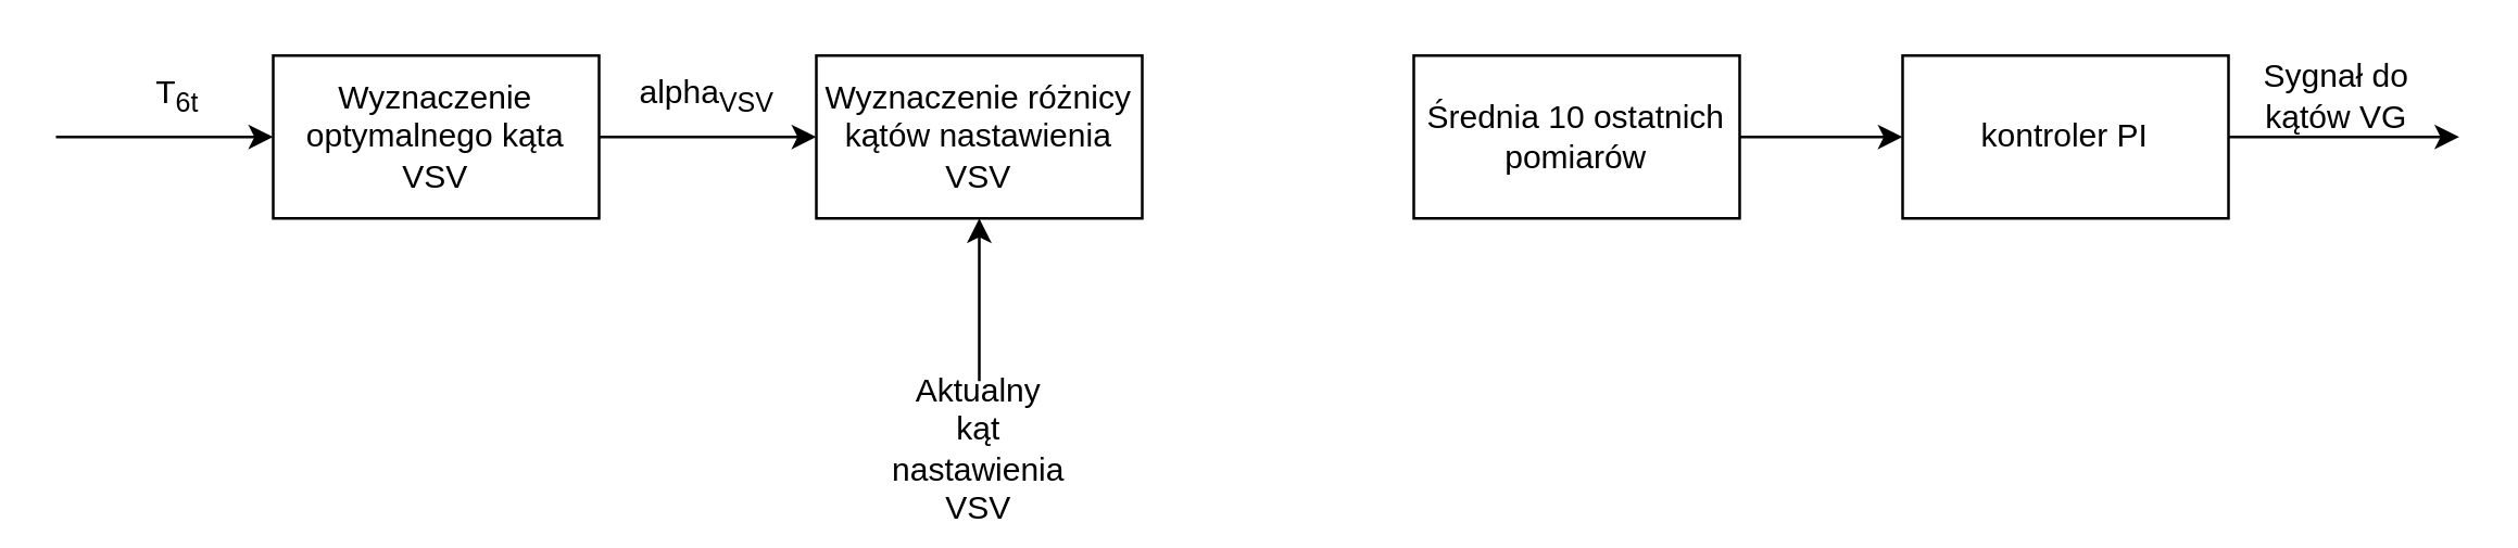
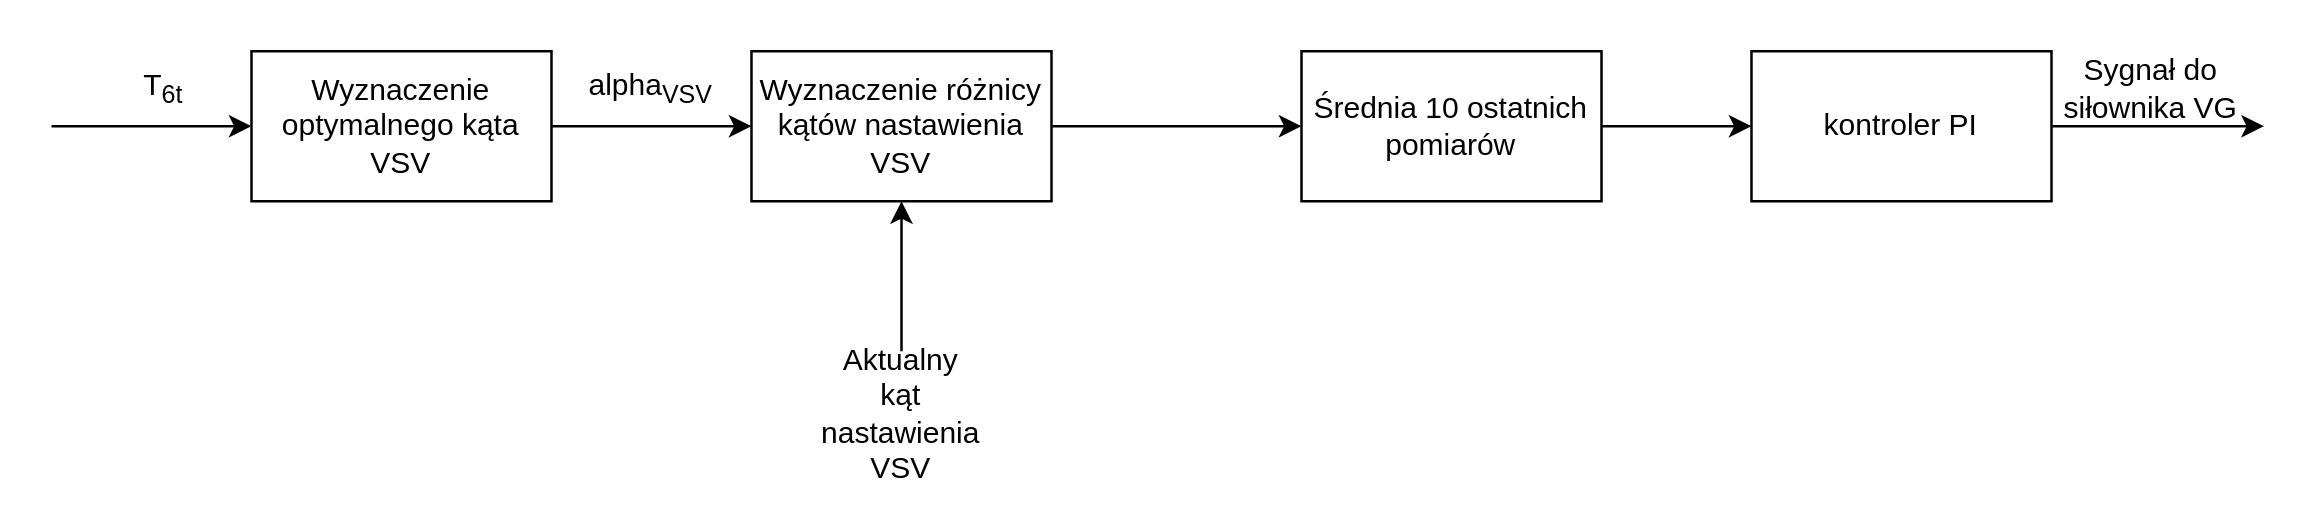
  <mxCell id="0" />
  <mxCell id="1" parent="0" />
  <mxCell id="2" value="" style="edgeStyle=orthogonalEdgeStyle;rounded=0;orthogonalLoop=1;jettySize=auto;html=1;" parent="1" source="3" edge="1"><mxGeometry relative="1" as="geometry"><mxPoint x="300" y="50" as="targetPoint" /></mxGeometry></mxCell>
  <mxCell id="3" value="Wyznaczenie optymalnego kąta VSV" style="rounded=0;whiteSpace=wrap;html=1;" parent="1" vertex="1"><mxGeometry x="100" y="20" width="120" height="60" as="geometry" /></mxCell>
+ <mxCell id="4" style="edgeStyle=orthogonalEdgeStyle;rounded=0;orthogonalLoop=1;jettySize=auto;html=1;entryX=0;entryY=0.5;entryDx=0;entryDy=0;" edge="1" parent="1" source="5" target="15"><mxGeometry relative="1" as="geometry" /></mxCell>
  <mxCell id="5" value="Wyznaczenie różnicy kątów nastawienia VSV" style="rounded=0;whiteSpace=wrap;html=1;" parent="1" vertex="1"><mxGeometry x="300" y="20" width="120" height="60" as="geometry" /></mxCell>
  <mxCell id="6" style="edgeStyle=orthogonalEdgeStyle;rounded=0;orthogonalLoop=1;jettySize=auto;html=1;" parent="1" source="7" edge="1"><mxGeometry relative="1" as="geometry"><mxPoint x="905" y="50" as="targetPoint" /></mxGeometry></mxCell>
  <mxCell id="7" value="kontroler PI" style="rounded=0;whiteSpace=wrap;html=1;" parent="1" vertex="1"><mxGeometry x="700" y="20" width="120" height="60" as="geometry" /></mxCell>
  <mxCell id="8" value="" style="endArrow=classic;html=1;rounded=0;entryX=0;entryY=0.25;entryDx=0;entryDy=0;" parent="1" edge="1"><mxGeometry width="50" height="50" relative="1" as="geometry"><mxPoint x="20" y="50" as="sourcePoint" /><mxPoint x="100" y="50" as="targetPoint" /></mxGeometry></mxCell>
  <mxCell id="9" value="T&lt;sub&gt;6t&lt;/sub&gt;" style="text;html=1;strokeColor=none;fillColor=none;align=center;verticalAlign=middle;whiteSpace=wrap;rounded=0;" parent="1" vertex="1"><mxGeometry x="35" y="20" width="60" height="30" as="geometry" /></mxCell>
  <mxCell id="10" value="" style="endArrow=classic;html=1;rounded=0;entryX=0.5;entryY=1;entryDx=0;entryDy=0;" parent="1" target="5" edge="1"><mxGeometry width="50" height="50" relative="1" as="geometry"><mxPoint x="360" y="140" as="sourcePoint" /><mxPoint x="350" y="150" as="targetPoint" /></mxGeometry></mxCell>
  <mxCell id="11" value="Aktualny kąt nastawienia VSV" style="text;html=1;strokeColor=none;fillColor=none;align=center;verticalAlign=middle;whiteSpace=wrap;rounded=0;" parent="1" vertex="1"><mxGeometry x="330" y="150" width="60" height="30" as="geometry" /></mxCell>
  <mxCell id="12" value="alpha&lt;sub&gt;VSV&lt;/sub&gt;" style="text;html=1;strokeColor=none;fillColor=none;align=center;verticalAlign=middle;whiteSpace=wrap;rounded=0;" parent="1" vertex="1"><mxGeometry x="230" y="20" width="60" height="30" as="geometry" /></mxCell>
- <mxCell id="13" value="Sygnał do kątów VG" style="text;html=1;strokeColor=none;fillColor=none;align=center;verticalAlign=middle;whiteSpace=wrap;rounded=0;" parent="1" vertex="1"><mxGeometry x="820" y="20" width="80" height="30" as="geometry" /></mxCell>
+ <mxCell id="13" value="Sygnał do siłownika VG" style="text;html=1;strokeColor=none;fillColor=none;align=center;verticalAlign=middle;whiteSpace=wrap;rounded=0;" parent="1" vertex="1"><mxGeometry x="820" y="20" width="80" height="30" as="geometry" /></mxCell>
  <mxCell id="14" style="edgeStyle=orthogonalEdgeStyle;rounded=0;orthogonalLoop=1;jettySize=auto;html=1;" edge="1" parent="1" source="15" target="7"><mxGeometry relative="1" as="geometry" /></mxCell>
  <mxCell id="15" value="Średnia 10 ostatnich pomiarów" style="whiteSpace=wrap;html=1;" vertex="1" parent="1"><mxGeometry x="520" y="20" width="120" height="60" as="geometry" /></mxCell>
